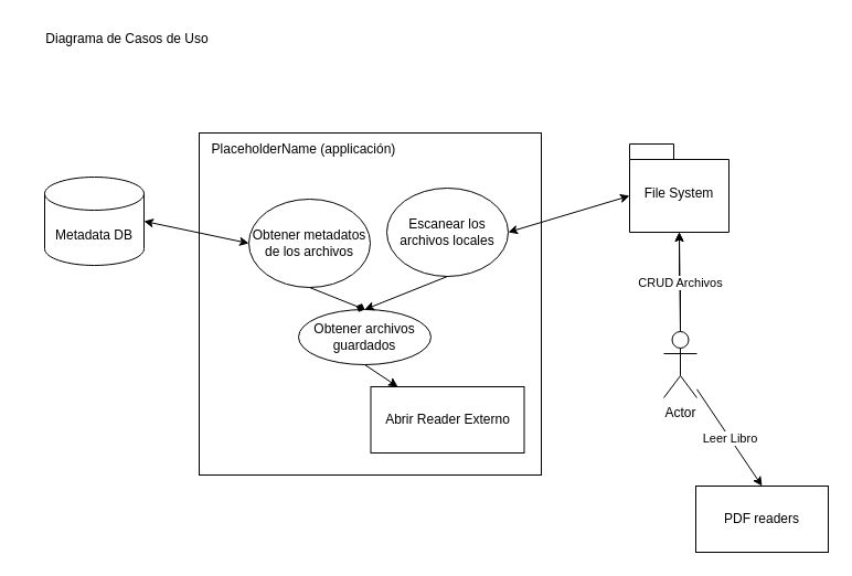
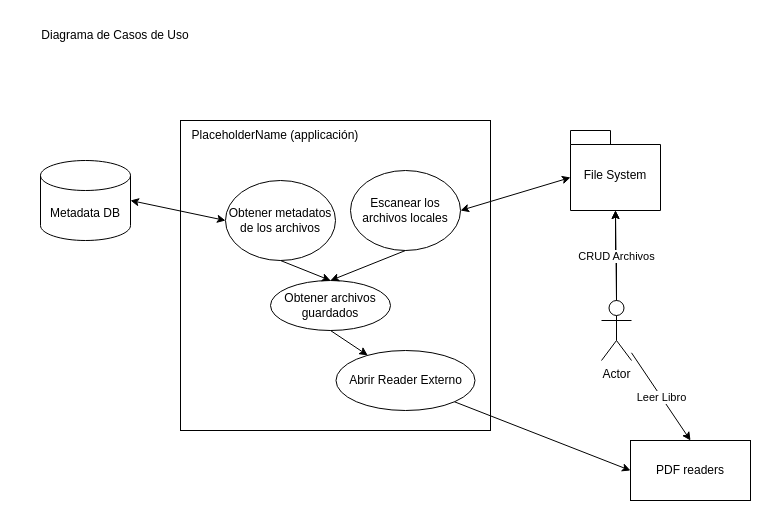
  <mxCell id="0" />
  <mxCell id="1" parent="0" />
  <mxCell id="2" value="Diagrama de Casos de Uso" style="text;html=1;align=center;verticalAlign=middle;whiteSpace=wrap;rounded=0;" vertex="1" parent="1"><mxGeometry x="20" y="20" width="190" height="30" as="geometry" /></mxCell>
  <mxCell id="3" value="" style="whiteSpace=wrap;html=1;aspect=fixed;" vertex="1" parent="1"><mxGeometry x="180" y="120" width="310" height="310" as="geometry" /></mxCell>
  <mxCell id="4" value="PlaceholderName (applicación)" style="text;html=1;align=center;verticalAlign=middle;whiteSpace=wrap;rounded=0;" vertex="1" parent="1"><mxGeometry x="180" y="120" width="190" height="30" as="geometry" /></mxCell>
  <mxCell id="5" value="" style="edgeStyle=orthogonalEdgeStyle;rounded=0;orthogonalLoop=1;jettySize=auto;html=1;" edge="1" parent="1" source="6" target="7"><mxGeometry relative="1" as="geometry" /></mxCell>
  <mxCell id="6" value="Actor" style="shape=umlActor;verticalLabelPosition=bottom;verticalAlign=top;html=1;outlineConnect=0;" vertex="1" parent="1"><mxGeometry x="601" y="300" width="30" height="60" as="geometry" /></mxCell>
  <mxCell id="7" value="&lt;span style=&quot;font-weight: normal;&quot;&gt;File System&lt;/span&gt;" style="shape=folder;fontStyle=1;spacingTop=10;tabWidth=40;tabHeight=14;tabPosition=left;html=1;whiteSpace=wrap;" vertex="1" parent="1"><mxGeometry x="570" y="130" width="90" height="80" as="geometry" /></mxCell>
  <mxCell id="8" value="" style="endArrow=classic;html=1;rounded=0;exitX=0.5;exitY=0;exitDx=0;exitDy=0;exitPerimeter=0;entryX=0.5;entryY=1;entryDx=0;entryDy=0;entryPerimeter=0;" edge="1" parent="1" source="6" target="7"><mxGeometry relative="1" as="geometry"><mxPoint x="460" y="240" as="sourcePoint" /><mxPoint x="560" y="240" as="targetPoint" /></mxGeometry></mxCell>
  <mxCell id="9" value="CRUD Archivos" style="edgeLabel;resizable=0;html=1;;align=center;verticalAlign=middle;" connectable="0" vertex="1" parent="8"><mxGeometry relative="1" as="geometry" /></mxCell>
  <mxCell id="10" value="Escanear los archivos locales" style="ellipse;whiteSpace=wrap;html=1;" vertex="1" parent="1"><mxGeometry x="350" y="170" width="110" height="80" as="geometry" /></mxCell>
  <mxCell id="11" value="Metadata DB" style="shape=cylinder3;whiteSpace=wrap;html=1;boundedLbl=1;backgroundOutline=1;size=15;" vertex="1" parent="1"><mxGeometry x="40" y="160" width="90" height="80" as="geometry" /></mxCell>
  <mxCell id="12" value="Obtener metadatos de los archivos" style="ellipse;whiteSpace=wrap;html=1;" vertex="1" parent="1"><mxGeometry x="225" y="180" width="110" height="80" as="geometry" /></mxCell>
  <mxCell id="13" value="" style="endArrow=classic;startArrow=classic;html=1;rounded=0;entryX=0;entryY=0;entryDx=0;entryDy=47;entryPerimeter=0;exitX=1;exitY=0.5;exitDx=0;exitDy=0;" edge="1" parent="1" source="10" target="7"><mxGeometry width="50" height="50" relative="1" as="geometry"><mxPoint x="330" y="340" as="sourcePoint" /><mxPoint x="380" y="290" as="targetPoint" /></mxGeometry></mxCell>
  <mxCell id="14" value="" style="endArrow=classic;startArrow=classic;html=1;rounded=0;entryX=1;entryY=0.5;entryDx=0;entryDy=0;entryPerimeter=0;exitX=0;exitY=0.5;exitDx=0;exitDy=0;" edge="1" parent="1" source="12" target="11"><mxGeometry width="50" height="50" relative="1" as="geometry"><mxPoint x="330" y="340" as="sourcePoint" /><mxPoint x="380" y="290" as="targetPoint" /></mxGeometry></mxCell>
  <mxCell id="15" value="Obtener archivos guardados" style="ellipse;whiteSpace=wrap;html=1;" vertex="1" parent="1"><mxGeometry x="270" y="280" width="120" height="50" as="geometry" /></mxCell>
  <mxCell id="16" value="" style="endArrow=classic;html=1;rounded=0;entryX=0.5;entryY=0;entryDx=0;entryDy=0;exitX=0.5;exitY=1;exitDx=0;exitDy=0;" edge="1" parent="1" source="10" target="15"><mxGeometry width="50" height="50" relative="1" as="geometry"><mxPoint x="330" y="340" as="sourcePoint" /><mxPoint x="380" y="290" as="targetPoint" /></mxGeometry></mxCell>
- <mxCell id="17" value="" style="endArrow=diamond;html=1;rounded=0;entryX=0.5;entryY=0;entryDx=0;entryDy=0;exitX=0.5;exitY=1;exitDx=0;exitDy=0;" edge="1" parent="1" source="12" target="15"><mxGeometry width="50" height="50" relative="1" as="geometry"><mxPoint x="330" y="340" as="sourcePoint" /><mxPoint x="380" y="290" as="targetPoint" /></mxGeometry></mxCell>
- <mxCell id="18" value="Abrir Reader Externo" style="whiteSpace=wrap;html=1;rounded=0;" vertex="1" parent="1"><mxGeometry x="335.5" y="350" width="139" height="60" as="geometry" /></mxCell>
+ <mxCell id="17" value="" style="endArrow=classic;html=1;rounded=0;entryX=0.5;entryY=0;entryDx=0;entryDy=0;exitX=0.5;exitY=1;exitDx=0;exitDy=0;" edge="1" parent="1" source="12" target="15"><mxGeometry width="50" height="50" relative="1" as="geometry"><mxPoint x="330" y="340" as="sourcePoint" /><mxPoint x="380" y="290" as="targetPoint" /></mxGeometry></mxCell>
+ <mxCell id="18" value="Abrir Reader Externo" style="ellipse;whiteSpace=wrap;html=1;" vertex="1" parent="1"><mxGeometry x="335.5" y="350" width="139" height="60" as="geometry" /></mxCell>
  <mxCell id="19" value="" style="endArrow=classic;html=1;rounded=0;exitX=0.5;exitY=1;exitDx=0;exitDy=0;" edge="1" parent="1" source="15" target="18"><mxGeometry width="50" height="50" relative="1" as="geometry"><mxPoint x="330" y="340" as="sourcePoint" /><mxPoint x="380" y="290" as="targetPoint" /></mxGeometry></mxCell>
  <mxCell id="20" value="PDF readers" style="rounded=0;whiteSpace=wrap;html=1;" vertex="1" parent="1"><mxGeometry x="630" y="440" width="120" height="60" as="geometry" /></mxCell>
+ <mxCell id="21" value="" style="endArrow=classic;html=1;rounded=0;entryX=0;entryY=0.5;entryDx=0;entryDy=0;exitX=1;exitY=1;exitDx=0;exitDy=0;" edge="1" parent="1" source="18" target="20"><mxGeometry width="50" height="50" relative="1" as="geometry"><mxPoint x="330" y="420" as="sourcePoint" /><mxPoint x="380" y="370" as="targetPoint" /></mxGeometry></mxCell>
  <mxCell id="22" value="" style="endArrow=classic;html=1;rounded=0;entryX=0.5;entryY=0;entryDx=0;entryDy=0;" edge="1" parent="1" source="6" target="20"><mxGeometry relative="1" as="geometry"><mxPoint x="320" y="320" as="sourcePoint" /><mxPoint x="420" y="320" as="targetPoint" /></mxGeometry></mxCell>
  <mxCell id="23" value="Leer Libro" style="edgeLabel;resizable=0;html=1;;align=center;verticalAlign=middle;" connectable="0" vertex="1" parent="22"><mxGeometry relative="1" as="geometry" /></mxCell>
